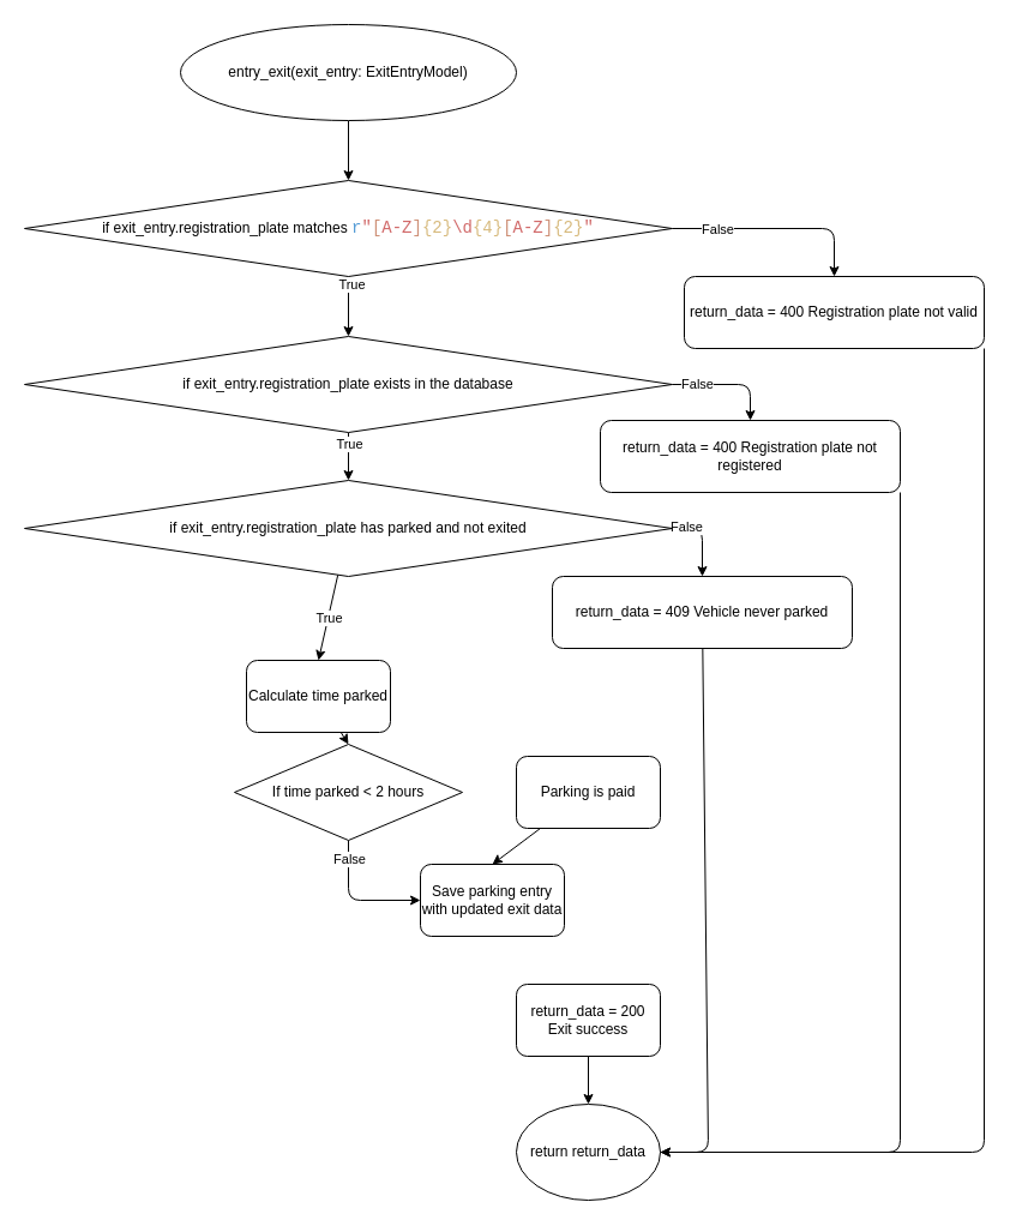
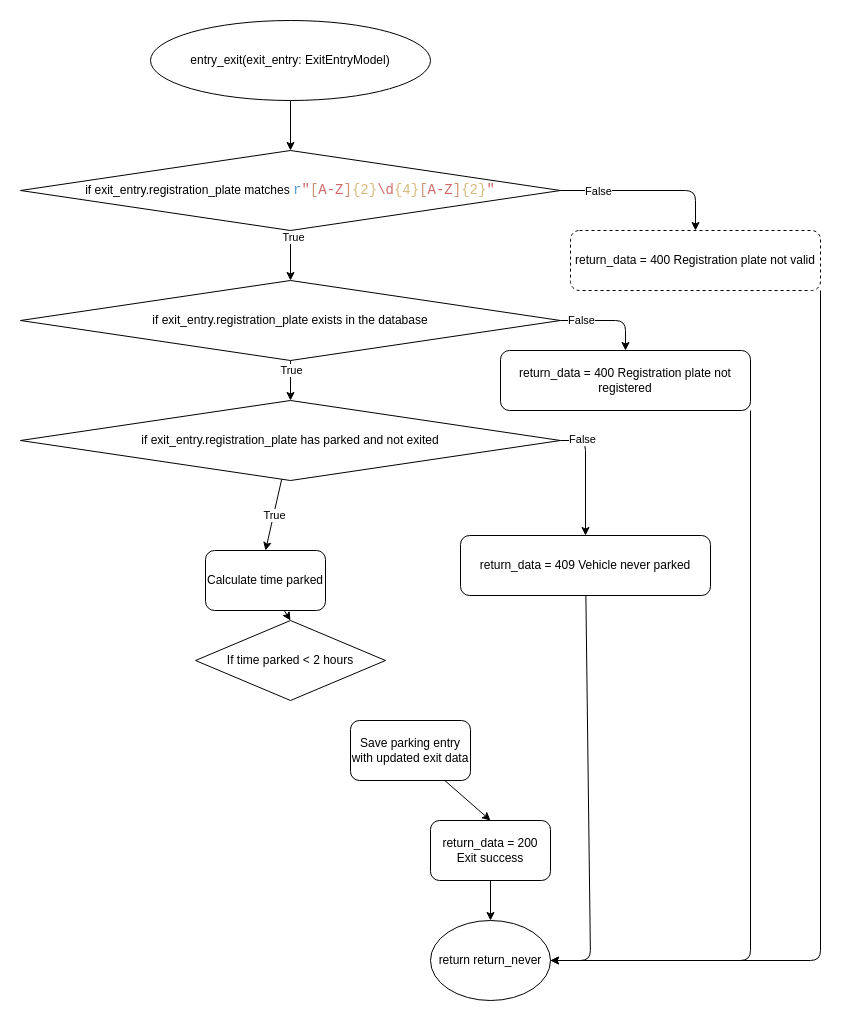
  <mxCell id="0" />
  <mxCell id="1" parent="0" />
  <mxCell id="2" style="edgeStyle=none;html=1;entryX=0.5;entryY=0;entryDx=0;entryDy=0;" edge="1" parent="1" source="3" target="8"><mxGeometry relative="1" as="geometry" /></mxCell>
  <mxCell id="3" value="entry_exit(exit_entry: ExitEntryModel)" style="ellipse;whiteSpace=wrap;html=1;" vertex="1" parent="1"><mxGeometry x="150" y="20" width="280" height="80" as="geometry" /></mxCell>
  <mxCell id="4" style="edgeStyle=none;html=1;entryX=0.5;entryY=0;entryDx=0;entryDy=0;" edge="1" parent="1" source="8" target="13"><mxGeometry relative="1" as="geometry"><Array as="points" /></mxGeometry></mxCell>
  <mxCell id="5" value="True" style="edgeLabel;html=1;align=center;verticalAlign=middle;resizable=0;points=[];" vertex="1" connectable="0" parent="4"><mxGeometry x="-0.758" y="2" relative="1" as="geometry"><mxPoint as="offset" /></mxGeometry></mxCell>
  <mxCell id="6" style="edgeStyle=none;html=1;entryX=0.5;entryY=0;entryDx=0;entryDy=0;" edge="1" parent="1" source="8" target="32"><mxGeometry relative="1" as="geometry"><Array as="points"><mxPoint x="695" y="190" /></Array></mxGeometry></mxCell>
  <mxCell id="7" value="False" style="edgeLabel;html=1;align=center;verticalAlign=middle;resizable=0;points=[];" vertex="1" connectable="0" parent="6"><mxGeometry x="-0.58" relative="1" as="geometry"><mxPoint as="offset" /></mxGeometry></mxCell>
  <mxCell id="8" value="if exit_entry.registration_plate matches&amp;nbsp;&lt;span style=&quot;font-family: Consolas, &amp;quot;Courier New&amp;quot;, monospace; font-size: 14px; color: rgb(86, 156, 214);&quot;&gt;r&lt;/span&gt;&lt;span style=&quot;font-family: Consolas, &amp;quot;Courier New&amp;quot;, monospace; font-size: 14px; color: rgb(209, 105, 105);&quot;&gt;&quot;&lt;/span&gt;&lt;span style=&quot;font-family: Consolas, &amp;quot;Courier New&amp;quot;, monospace; font-size: 14px; color: rgb(206, 145, 120);&quot;&gt;[&lt;/span&gt;&lt;span style=&quot;font-family: Consolas, &amp;quot;Courier New&amp;quot;, monospace; font-size: 14px; color: rgb(209, 105, 105);&quot;&gt;A-Z&lt;/span&gt;&lt;span style=&quot;font-family: Consolas, &amp;quot;Courier New&amp;quot;, monospace; font-size: 14px; color: rgb(206, 145, 120);&quot;&gt;]&lt;/span&gt;&lt;span style=&quot;font-family: Consolas, &amp;quot;Courier New&amp;quot;, monospace; font-size: 14px; color: rgb(215, 186, 125);&quot;&gt;{2}&lt;/span&gt;&lt;span style=&quot;font-family: Consolas, &amp;quot;Courier New&amp;quot;, monospace; font-size: 14px; color: rgb(209, 105, 105);&quot;&gt;\d&lt;/span&gt;&lt;span style=&quot;font-family: Consolas, &amp;quot;Courier New&amp;quot;, monospace; font-size: 14px; color: rgb(215, 186, 125);&quot;&gt;{4}&lt;/span&gt;&lt;span style=&quot;font-family: Consolas, &amp;quot;Courier New&amp;quot;, monospace; font-size: 14px; color: rgb(206, 145, 120);&quot;&gt;[&lt;/span&gt;&lt;span style=&quot;font-family: Consolas, &amp;quot;Courier New&amp;quot;, monospace; font-size: 14px; color: rgb(209, 105, 105);&quot;&gt;A-Z&lt;/span&gt;&lt;span style=&quot;font-family: Consolas, &amp;quot;Courier New&amp;quot;, monospace; font-size: 14px; color: rgb(206, 145, 120);&quot;&gt;]&lt;/span&gt;&lt;span style=&quot;font-family: Consolas, &amp;quot;Courier New&amp;quot;, monospace; font-size: 14px; color: rgb(215, 186, 125);&quot;&gt;{2}&lt;/span&gt;&lt;span style=&quot;font-family: Consolas, &amp;quot;Courier New&amp;quot;, monospace; font-size: 14px; color: rgb(209, 105, 105);&quot;&gt;&quot;&lt;/span&gt;" style="rhombus;whiteSpace=wrap;html=1;" vertex="1" parent="1"><mxGeometry x="20" y="150" width="540" height="80" as="geometry" /></mxCell>
  <mxCell id="9" style="edgeStyle=none;html=1;entryX=0.5;entryY=0;entryDx=0;entryDy=0;" edge="1" parent="1" source="13" target="18"><mxGeometry relative="1" as="geometry"><Array as="points" /></mxGeometry></mxCell>
  <mxCell id="10" value="True" style="edgeLabel;html=1;align=center;verticalAlign=middle;resizable=0;points=[];" vertex="1" connectable="0" parent="9"><mxGeometry x="-0.839" y="-2" relative="1" as="geometry"><mxPoint x="2" y="6" as="offset" /></mxGeometry></mxCell>
  <mxCell id="11" style="edgeStyle=none;html=1;entryX=0.5;entryY=0;entryDx=0;entryDy=0;" edge="1" parent="1" source="13" target="34"><mxGeometry relative="1" as="geometry"><Array as="points"><mxPoint x="625" y="320" /></Array></mxGeometry></mxCell>
  <mxCell id="12" value="False" style="edgeLabel;html=1;align=center;verticalAlign=middle;resizable=0;points=[];" vertex="1" connectable="0" parent="11"><mxGeometry x="-0.572" y="1" relative="1" as="geometry"><mxPoint as="offset" /></mxGeometry></mxCell>
  <mxCell id="13" value="if exit_entry.registration_plate exists in the database" style="rhombus;whiteSpace=wrap;html=1;" vertex="1" parent="1"><mxGeometry x="20" y="280" width="540" height="80" as="geometry" /></mxCell>
  <mxCell id="14" style="edgeStyle=none;html=1;entryX=0.5;entryY=0;entryDx=0;entryDy=0;" edge="1" parent="1" source="18" target="20"><mxGeometry relative="1" as="geometry"><Array as="points" /></mxGeometry></mxCell>
  <mxCell id="15" value="True" style="edgeLabel;html=1;align=center;verticalAlign=middle;resizable=0;points=[];" vertex="1" connectable="0" parent="14"><mxGeometry x="0.006" y="1" relative="1" as="geometry"><mxPoint as="offset" /></mxGeometry></mxCell>
  <mxCell id="16" style="edgeStyle=none;html=1;entryX=0.5;entryY=0;entryDx=0;entryDy=0;" edge="1" parent="1" source="18" target="36"><mxGeometry relative="1" as="geometry"><Array as="points"><mxPoint x="585" y="440" /></Array></mxGeometry></mxCell>
  <mxCell id="17" value="False" style="edgeLabel;html=1;align=center;verticalAlign=middle;resizable=0;points=[];" vertex="1" connectable="0" parent="16"><mxGeometry x="-0.658" y="2" relative="1" as="geometry"><mxPoint as="offset" /></mxGeometry></mxCell>
  <mxCell id="18" value="if exit_entry.registration_plate has parked and not exited" style="rhombus;whiteSpace=wrap;html=1;" vertex="1" parent="1"><mxGeometry x="20" y="400" width="540" height="80" as="geometry" /></mxCell>
  <mxCell id="19" style="edgeStyle=none;html=1;entryX=0.5;entryY=0;entryDx=0;entryDy=0;" edge="1" parent="1" source="20" target="23"><mxGeometry relative="1" as="geometry" /></mxCell>
  <mxCell id="20" value="Calculate time parked" style="rounded=1;whiteSpace=wrap;html=1;" vertex="1" parent="1"><mxGeometry x="205" y="550" width="120" height="60" as="geometry" /></mxCell>
- <mxCell id="21" style="edgeStyle=none;html=1;entryX=0;entryY=0.5;entryDx=0;entryDy=0;" edge="1" parent="1" source="23" target="27"><mxGeometry relative="1" as="geometry"><Array as="points"><mxPoint x="290" y="750" /></Array></mxGeometry></mxCell>
- <mxCell id="22" value="False" style="edgeLabel;html=1;align=center;verticalAlign=middle;resizable=0;points=[];" vertex="1" connectable="0" parent="21"><mxGeometry x="-0.736" relative="1" as="geometry"><mxPoint as="offset" /></mxGeometry></mxCell>
  <mxCell id="23" value="If time parked &amp;lt; 2 hours" style="rhombus;whiteSpace=wrap;html=1;" vertex="1" parent="1"><mxGeometry x="195" y="620" width="190" height="80" as="geometry" /></mxCell>
- <mxCell id="24" style="edgeStyle=none;html=1;entryX=0.5;entryY=0;entryDx=0;entryDy=0;" edge="1" parent="1" source="25" target="27"><mxGeometry relative="1" as="geometry" /></mxCell>
- <mxCell id="25" value="Parking is paid" style="rounded=1;whiteSpace=wrap;html=1;" vertex="1" parent="1"><mxGeometry x="430" y="630" width="120" height="60" as="geometry" /></mxCell>
+ <mxCell id="26" style="edgeStyle=none;html=1;entryX=0.5;entryY=0;entryDx=0;entryDy=0;" edge="1" parent="1" source="27" target="29"><mxGeometry relative="1" as="geometry" /></mxCell>
  <mxCell id="27" value="Save parking entry with updated exit data" style="rounded=1;whiteSpace=wrap;html=1;" vertex="1" parent="1"><mxGeometry x="350" y="720" width="120" height="60" as="geometry" /></mxCell>
  <mxCell id="28" style="edgeStyle=none;html=1;entryX=0.5;entryY=0;entryDx=0;entryDy=0;" edge="1" parent="1" source="29" target="30"><mxGeometry relative="1" as="geometry" /></mxCell>
  <mxCell id="29" value="return_data = 200 Exit success" style="rounded=1;whiteSpace=wrap;html=1;" vertex="1" parent="1"><mxGeometry x="430" y="820" width="120" height="60" as="geometry" /></mxCell>
- <mxCell id="30" value="return return_data" style="ellipse;whiteSpace=wrap;html=1;" vertex="1" parent="1"><mxGeometry x="430" y="920" width="120" height="80" as="geometry" /></mxCell>
+ <mxCell id="30" value="return return_never" style="ellipse;whiteSpace=wrap;html=1;" vertex="1" parent="1"><mxGeometry x="430" y="920" width="120" height="80" as="geometry" /></mxCell>
  <mxCell id="31" style="edgeStyle=none;html=1;exitX=1;exitY=1;exitDx=0;exitDy=0;entryX=1;entryY=0.5;entryDx=0;entryDy=0;" edge="1" parent="1" source="32" target="30"><mxGeometry relative="1" as="geometry"><mxPoint x="490" y="900" as="targetPoint" /><Array as="points"><mxPoint x="820" y="960" /></Array></mxGeometry></mxCell>
- <mxCell id="32" value="return_data = 400 Registration plate not valid" style="rounded=1;whiteSpace=wrap;html=1;" vertex="1" parent="1"><mxGeometry x="570" y="230" width="250" height="60" as="geometry" /></mxCell>
+ <mxCell id="32" value="return_data = 400 Registration plate not valid" style="rounded=1;whiteSpace=wrap;html=1;dashed=1;" vertex="1" parent="1"><mxGeometry x="570" y="230" width="250" height="60" as="geometry" /></mxCell>
  <mxCell id="33" style="edgeStyle=none;html=1;exitX=1;exitY=1;exitDx=0;exitDy=0;entryX=1;entryY=0.5;entryDx=0;entryDy=0;" edge="1" parent="1" source="34" target="30"><mxGeometry relative="1" as="geometry"><mxPoint x="490" y="900" as="targetPoint" /><Array as="points"><mxPoint x="750" y="960" /></Array></mxGeometry></mxCell>
  <mxCell id="34" value="return_data = 400 Registration plate not registered" style="rounded=1;whiteSpace=wrap;html=1;" vertex="1" parent="1"><mxGeometry x="500" y="350" width="250" height="60" as="geometry" /></mxCell>
  <mxCell id="35" style="edgeStyle=none;html=1;entryX=1;entryY=0.5;entryDx=0;entryDy=0;endArrow=none;" edge="1" parent="1" source="36" target="30"><mxGeometry relative="1" as="geometry"><mxPoint x="490" y="900" as="targetPoint" /><Array as="points"><mxPoint x="590" y="960" /></Array></mxGeometry></mxCell>
- <mxCell id="36" value="return_data = 409 Vehicle never parked" style="rounded=1;whiteSpace=wrap;html=1;" vertex="1" parent="1"><mxGeometry x="460" y="480" width="250" height="60" as="geometry" /></mxCell>
+ <mxCell id="36" value="return_data = 409 Vehicle never parked" style="rounded=1;whiteSpace=wrap;html=1;" vertex="1" parent="1"><mxGeometry x="460" y="535" width="250" height="60" as="geometry" /></mxCell>
